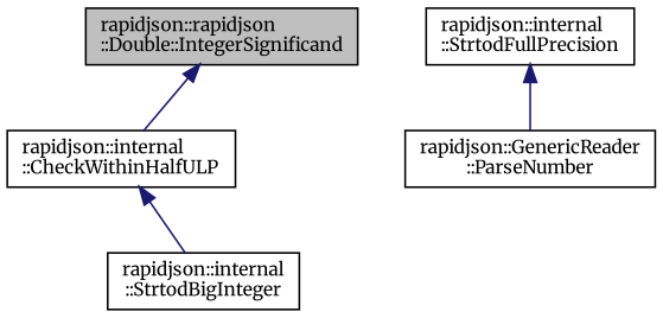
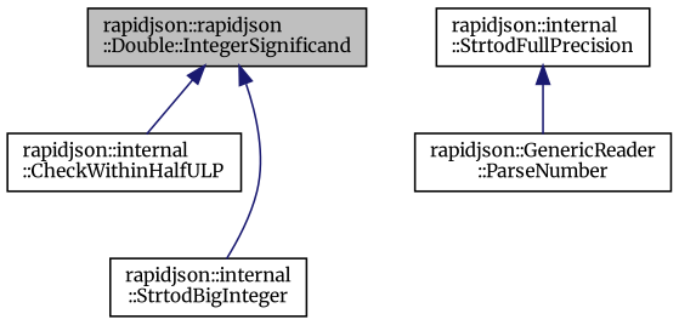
  digraph {
    fontname=Merriweather
    rankdir=TB
    node [color=black fillcolor=white fontname=Merriweather fontsize=10 shape=record style=filled]
    edge [color=midnightblue dir=back fontname=Merriweather fontsize=10 labelfontname=Helvetica labelfontsize=10 style=solid]
    n1 [fillcolor=grey75 fontcolor=black height=0.2 label="rapidjson::rapidjson\l::Double::IntegerSignificand" width=0.4]
    n2 [height=0.2 label="rapidjson::internal\l::CheckWithinHalfULP" width=0.4]
    n3 [height=0.2 label="rapidjson::internal\l::StrtodBigInteger" width=0.4]
    n4 [height=0.2 label="rapidjson::internal\l::StrtodFullPrecision" width=0.4]
    n5 [height=0.2 label="rapidjson::GenericReader\l::ParseNumber" width=0.4]
    n1 -> n2
-   n2 -> n3
+   n1 -> n3
    n4 -> n5
  }
